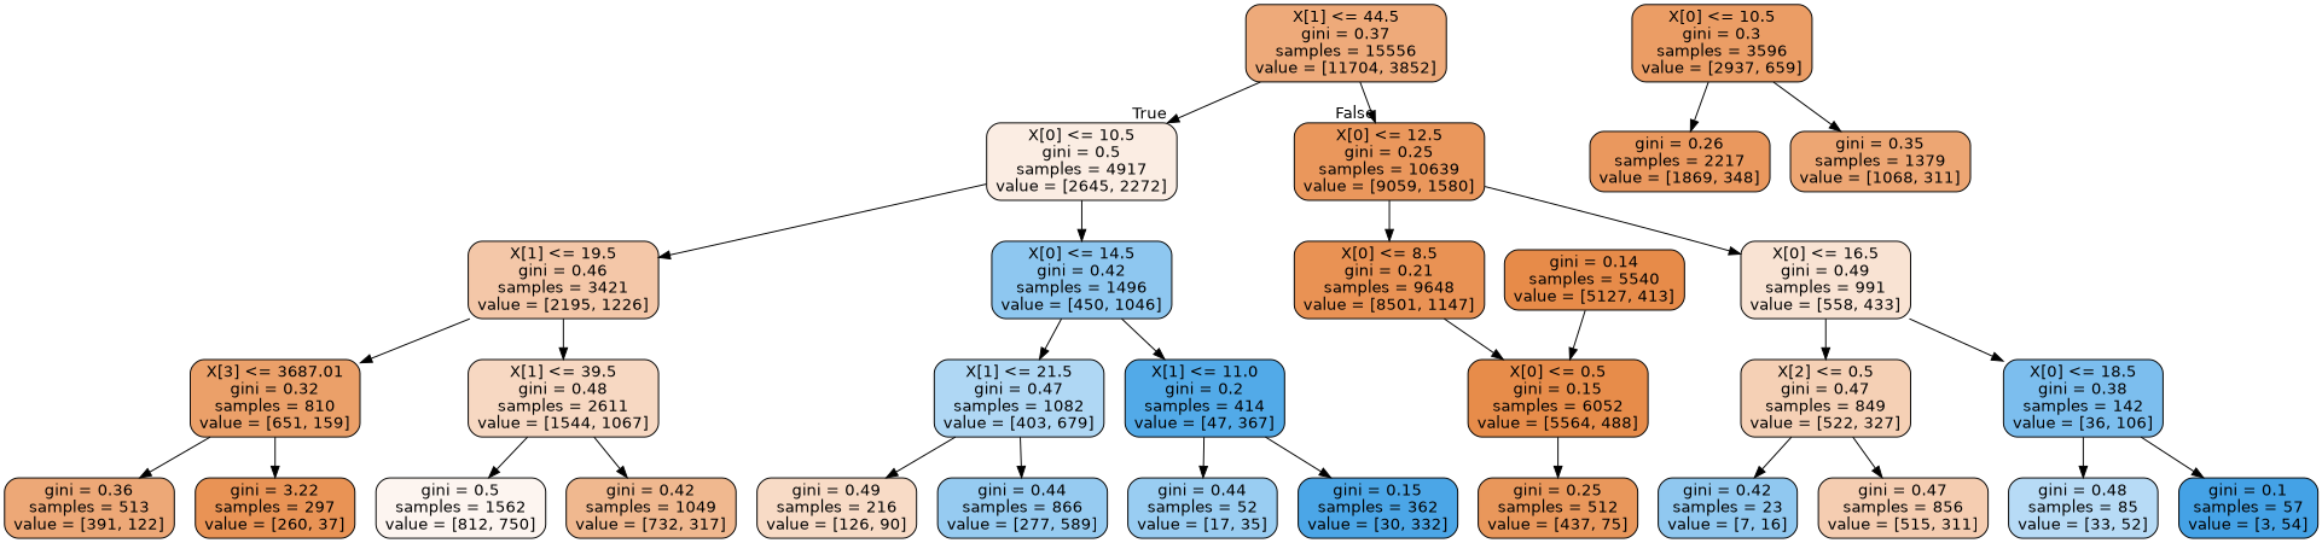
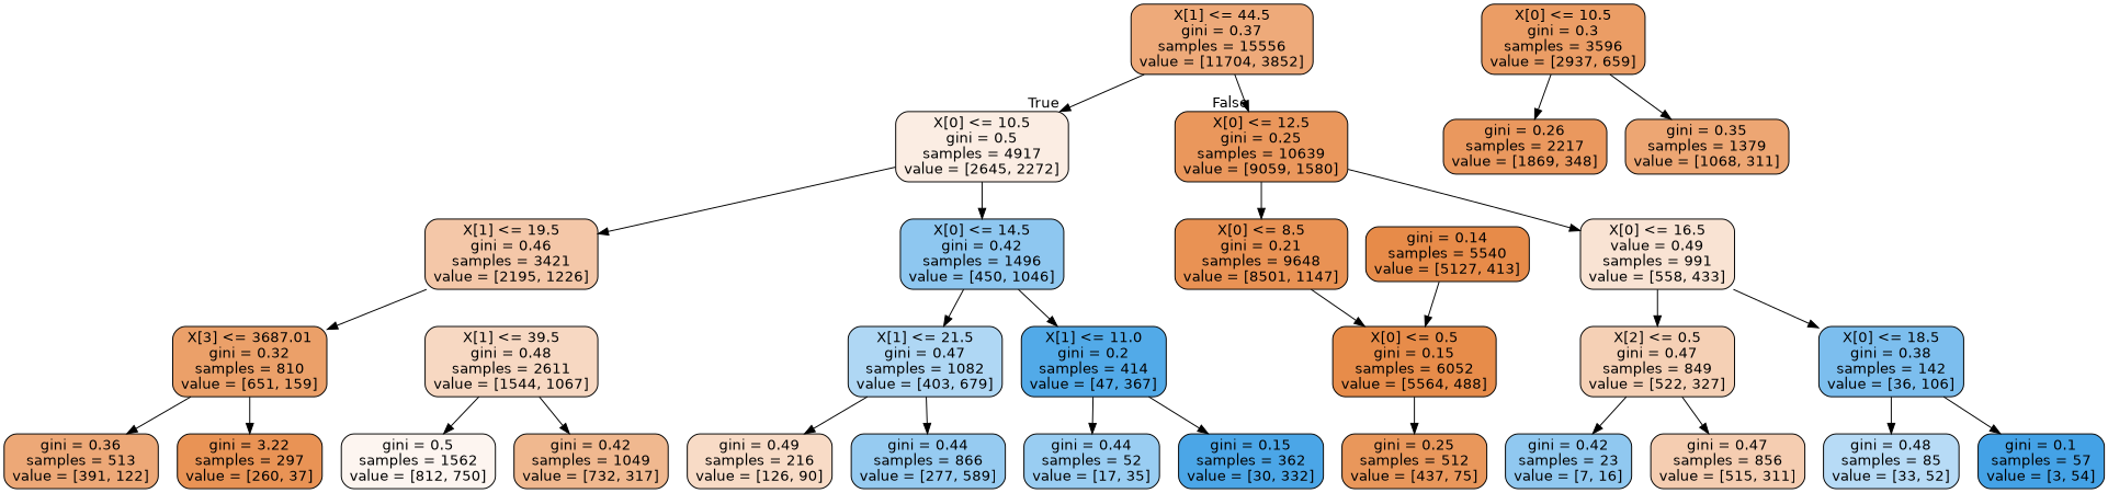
  digraph {
    node [color=black fontname=helvetica shape=box style="filled, rounded"]
    edge [fontname=helvetica]
    n1 [fillcolor="#eeaa7a" label="X[1] <= 44.5\ngini = 0.37\nsamples = 15556\nvalue = [11704, 3852]"]
    n2 [fillcolor="#fbede3" label="X[0] <= 10.5\ngini = 0.5\nsamples = 4917\nvalue = [2645, 2272]"]
    n3 [fillcolor="#ea975c" label="X[0] <= 12.5\ngini = 0.25\nsamples = 10639\nvalue = [9059, 1580]"]
    n4 [fillcolor="#f4c7a8" label="X[1] <= 19.5\ngini = 0.46\nsamples = 3421\nvalue = [2195, 1226]"]
    n5 [fillcolor="#8ec7f0" label="X[0] <= 14.5\ngini = 0.42\nsamples = 1496\nvalue = [450, 1046]"]
    n6 [fillcolor="#e99254" label="X[0] <= 8.5\ngini = 0.21\nsamples = 9648\nvalue = [8501, 1147]"]
-   n7 [fillcolor="#f9e3d3" label="X[0] <= 16.5\ngini = 0.49\nsamples = 991\nvalue = [558, 433]"]
+   n7 [fillcolor="#f9e3d3" label="X[0] <= 16.5\nvalue = 0.49\nsamples = 991\nvalue = [558, 433]"]
    n8 [fillcolor="#eba069" label="X[3] <= 3687.01\ngini = 0.32\nsamples = 810\nvalue = [651, 159]"]
    n9 [fillcolor="#f7d8c2" label="X[1] <= 39.5\ngini = 0.48\nsamples = 2611\nvalue = [1544, 1067]"]
    n10 [fillcolor="#afd7f4" label="X[1] <= 21.5\ngini = 0.47\nsamples = 1082\nvalue = [403, 679]"]
    n11 [fillcolor="#52aae8" label="X[1] <= 11.0\ngini = 0.2\nsamples = 414\nvalue = [47, 367]"]
    n12 [fillcolor="#eda877" label="gini = 0.36\nsamples = 513\nvalue = [391, 122]"]
    n13 [fillcolor="#e99355" label="gini = 3.22\nsamples = 297\nvalue = [260, 37]"]
    n14 [fillcolor="#fdf5f0" label="gini = 0.5\nsamples = 1562\nvalue = [812, 750]"]
    n15 [fillcolor="#f0b88f" label="gini = 0.42\nsamples = 1049\nvalue = [732, 317]"]
    n16 [fillcolor="#f8dbc6" label="gini = 0.49\nsamples = 216\nvalue = [126, 90]"]
    n17 [fillcolor="#96cbf1" label="gini = 0.44\nsamples = 866\nvalue = [277, 589]"]
    n18 [fillcolor="#99cdf2" label="gini = 0.44\nsamples = 52\nvalue = [17, 35]"]
    n19 [fillcolor="#4ba6e7" label="gini = 0.15\nsamples = 362\nvalue = [30, 332]"]
    n20 [fillcolor="#e78c4a" label="X[0] <= 0.5\ngini = 0.15\nsamples = 6052\nvalue = [5564, 488]"]
    n21 [fillcolor="#f5d0b5" label="X[2] <= 0.5\ngini = 0.47\nsamples = 849\nvalue = [522, 327]"]
    n22 [fillcolor="#7cbeee" label="X[0] <= 18.5\ngini = 0.38\nsamples = 142\nvalue = [36, 106]"]
    n23 [fillcolor="#e9975b" label="gini = 0.25\nsamples = 512\nvalue = [437, 75]"]
    n24 [fillcolor="#eb9d65" label="X[0] <= 10.5\ngini = 0.3\nsamples = 3596\nvalue = [2937, 659]"]
    n25 [fillcolor="#ea985e" label="gini = 0.26\nsamples = 2217\nvalue = [1869, 348]"]
    n26 [fillcolor="#eda673" label="gini = 0.35\nsamples = 1379\nvalue = [1068, 311]"]
    n27 [fillcolor="#e78b49" label="gini = 0.14\nsamples = 5540\nvalue = [5127, 413]"]
    n28 [fillcolor="#90c8f0" label="gini = 0.42\nsamples = 23\nvalue = [7, 16]"]
    n29 [fillcolor="#f5cdb1" label="gini = 0.47\nsamples = 856\nvalue = [515, 311]"]
    n30 [fillcolor="#b7dbf6" label="gini = 0.48\nsamples = 85\nvalue = [33, 52]"]
    n31 [fillcolor="#44a2e6" label="gini = 0.1\nsamples = 57\nvalue = [3, 54]"]
    n1 -> n2 [headlabel=True labelangle=45 labeldistance=2.5]
    n1 -> n3 [headlabel=False labelangle=-45 labeldistance=2.5]
    n2 -> n4
    n2 -> n5
    n3 -> n6
    n3 -> n7
    n4 -> n8
-   n4 -> n9
    n5 -> n10
    n5 -> n11
    n6 -> n20
    n7 -> n21
    n7 -> n22
    n8 -> n12
    n8 -> n13
    n9 -> n14
    n9 -> n15
    n10 -> n16
    n10 -> n17
    n11 -> n18
    n11 -> n19
    n20 -> n23
    n21 -> n28
    n21 -> n29
    n22 -> n30
    n22 -> n31
    n24 -> n25
    n24 -> n26
    n27 -> n20
  }
